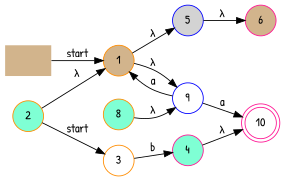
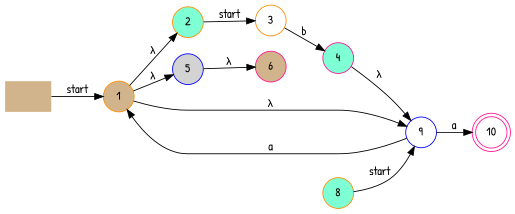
  digraph {
    fontname="Patrick Hand"
    rankdir=LR
    node [color=darkorange fillcolor=tan fontname="Patrick Hand" shape=circle style=filled]
    edge [fontname="Patrick Hand"]
    "" [shape=none]
    1
    2 [fillcolor=aquamarine]
    5 [color=blue fillcolor=lightgrey]
    9 [color=blue fillcolor=white]
    10 [color=deeppink fillcolor=white shape=doublecircle]
    3 [fillcolor=white]
    6 [color=deeppink]
    4 [color=deeppink fillcolor=aquamarine]
    8 [fillcolor=aquamarine]
    "" -> 1 [label=start]
-   2 -> 1 [label="λ"]
+   1 -> 2 [label="λ"]
    1 -> 5 [label="λ"]
    1 -> 9 [label="λ"]
    2 -> 3 [label=start]
    5 -> 6 [label="λ"]
    9 -> 1 [label=a]
    9 -> 10 [label=a]
    3 -> 4 [label=b]
-   4 -> 10 [label="λ"]
-   8 -> 9 [label="λ"]
+   4 -> 9 [label="λ"]
+   8 -> 9 [label=start]
  }
